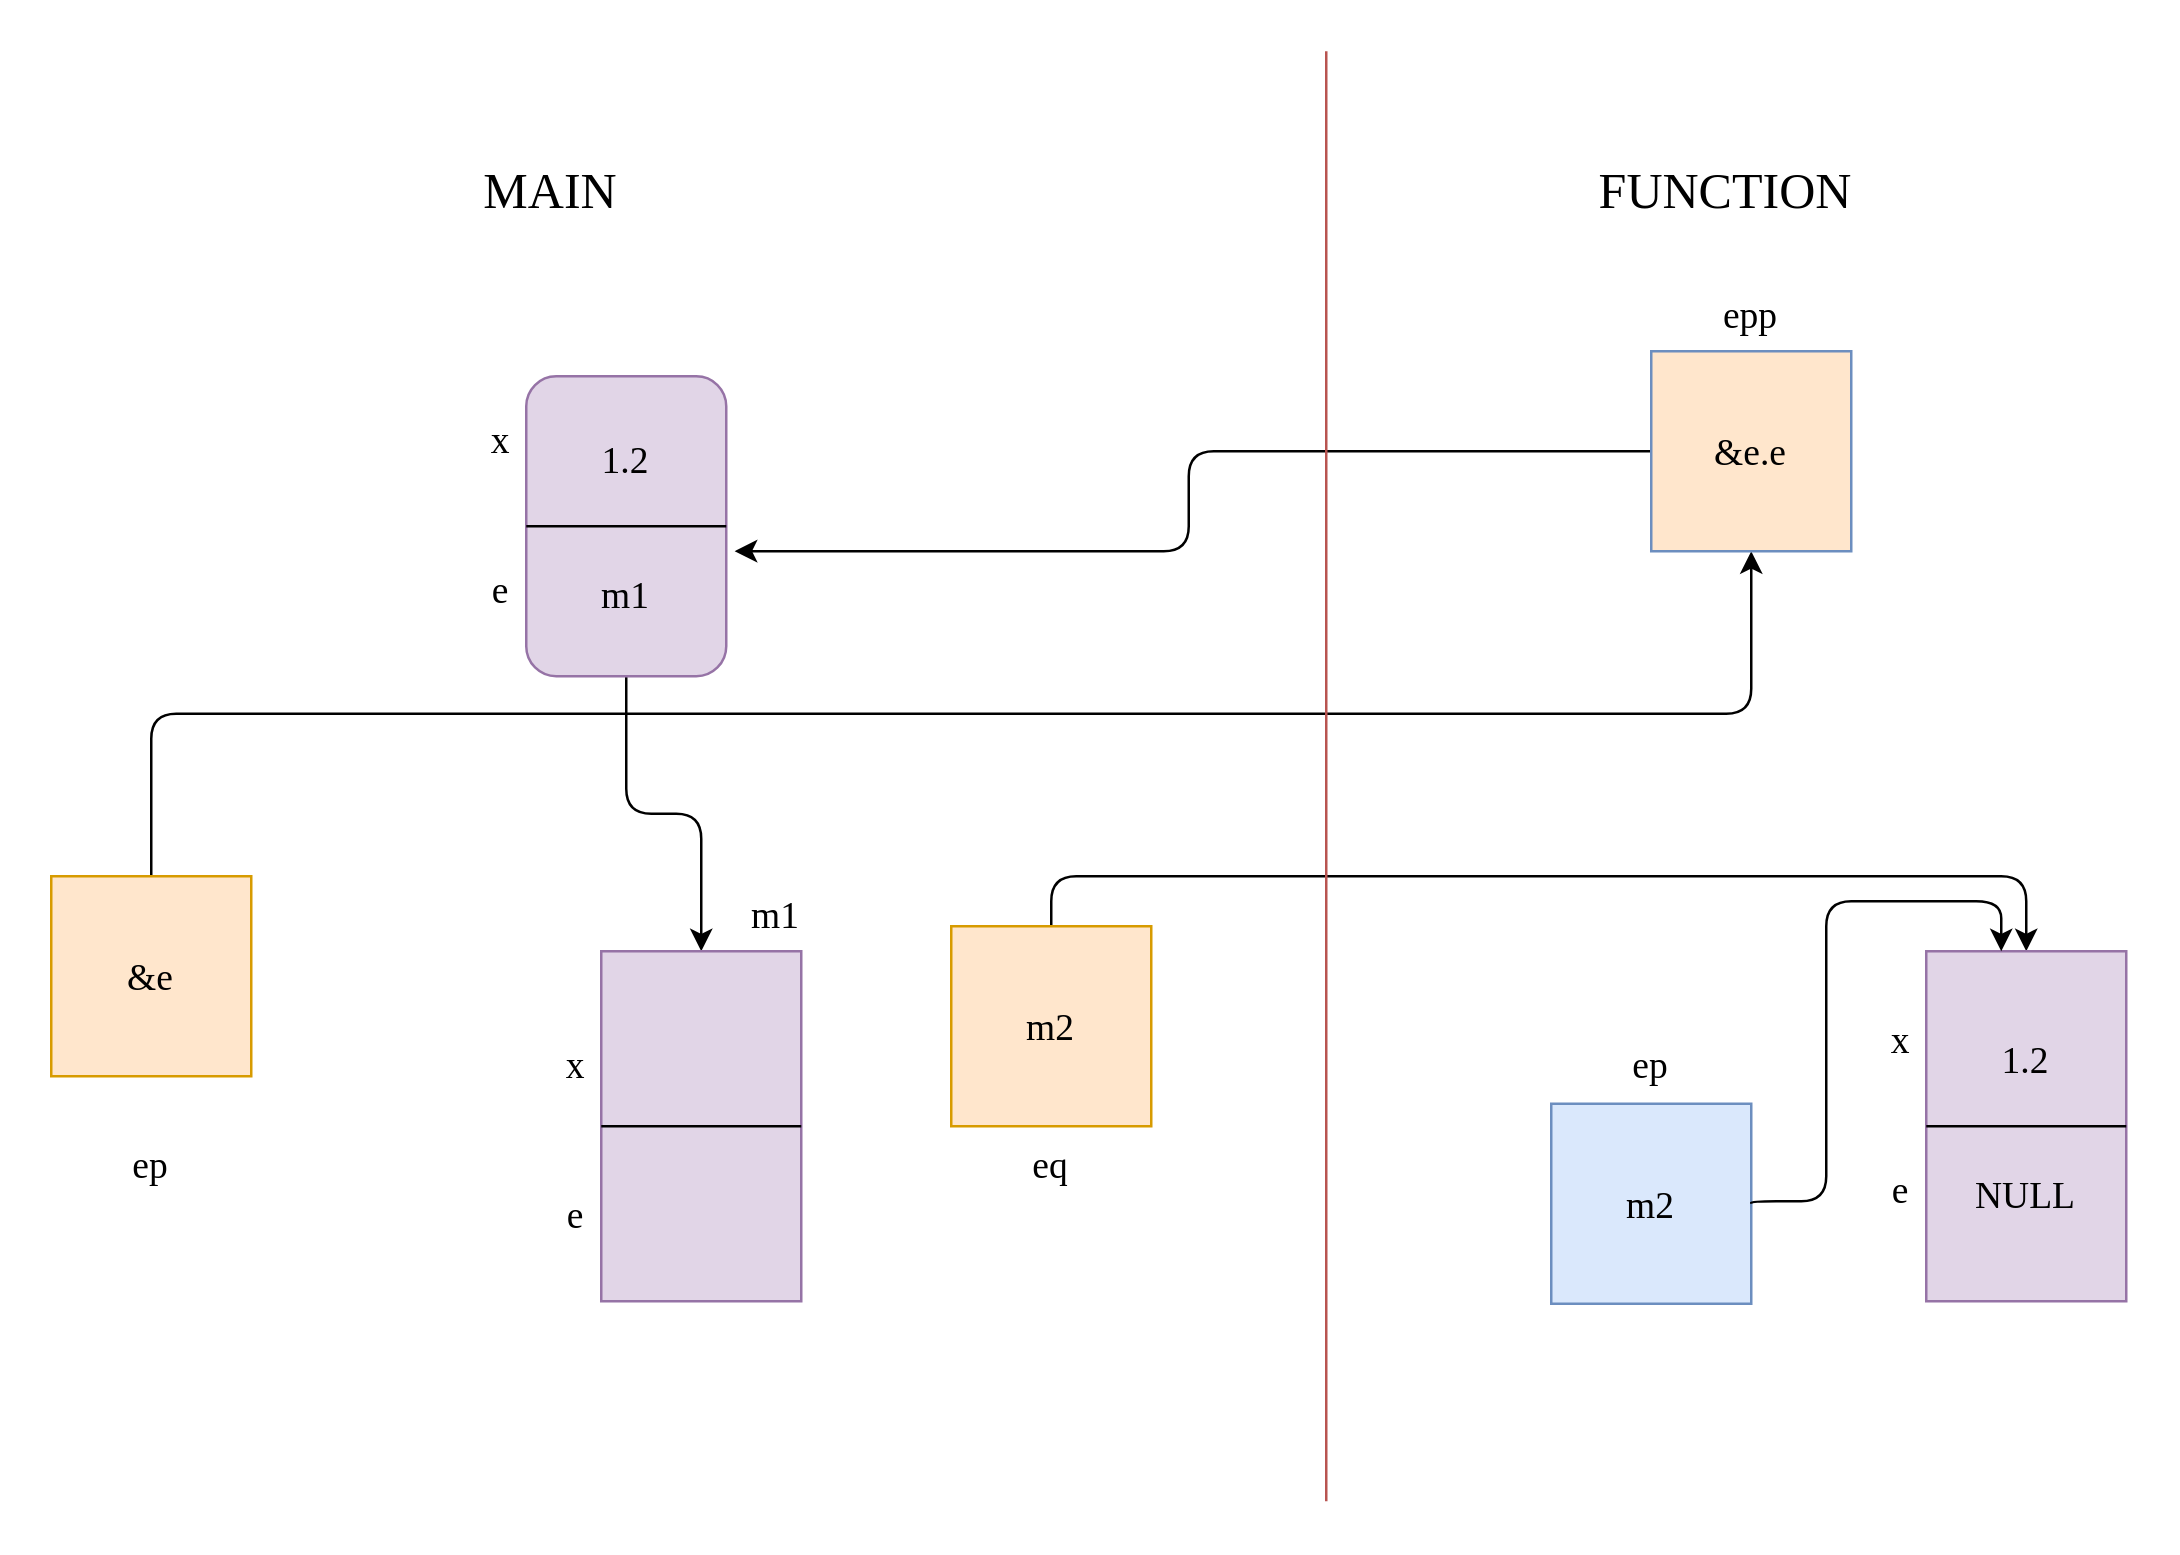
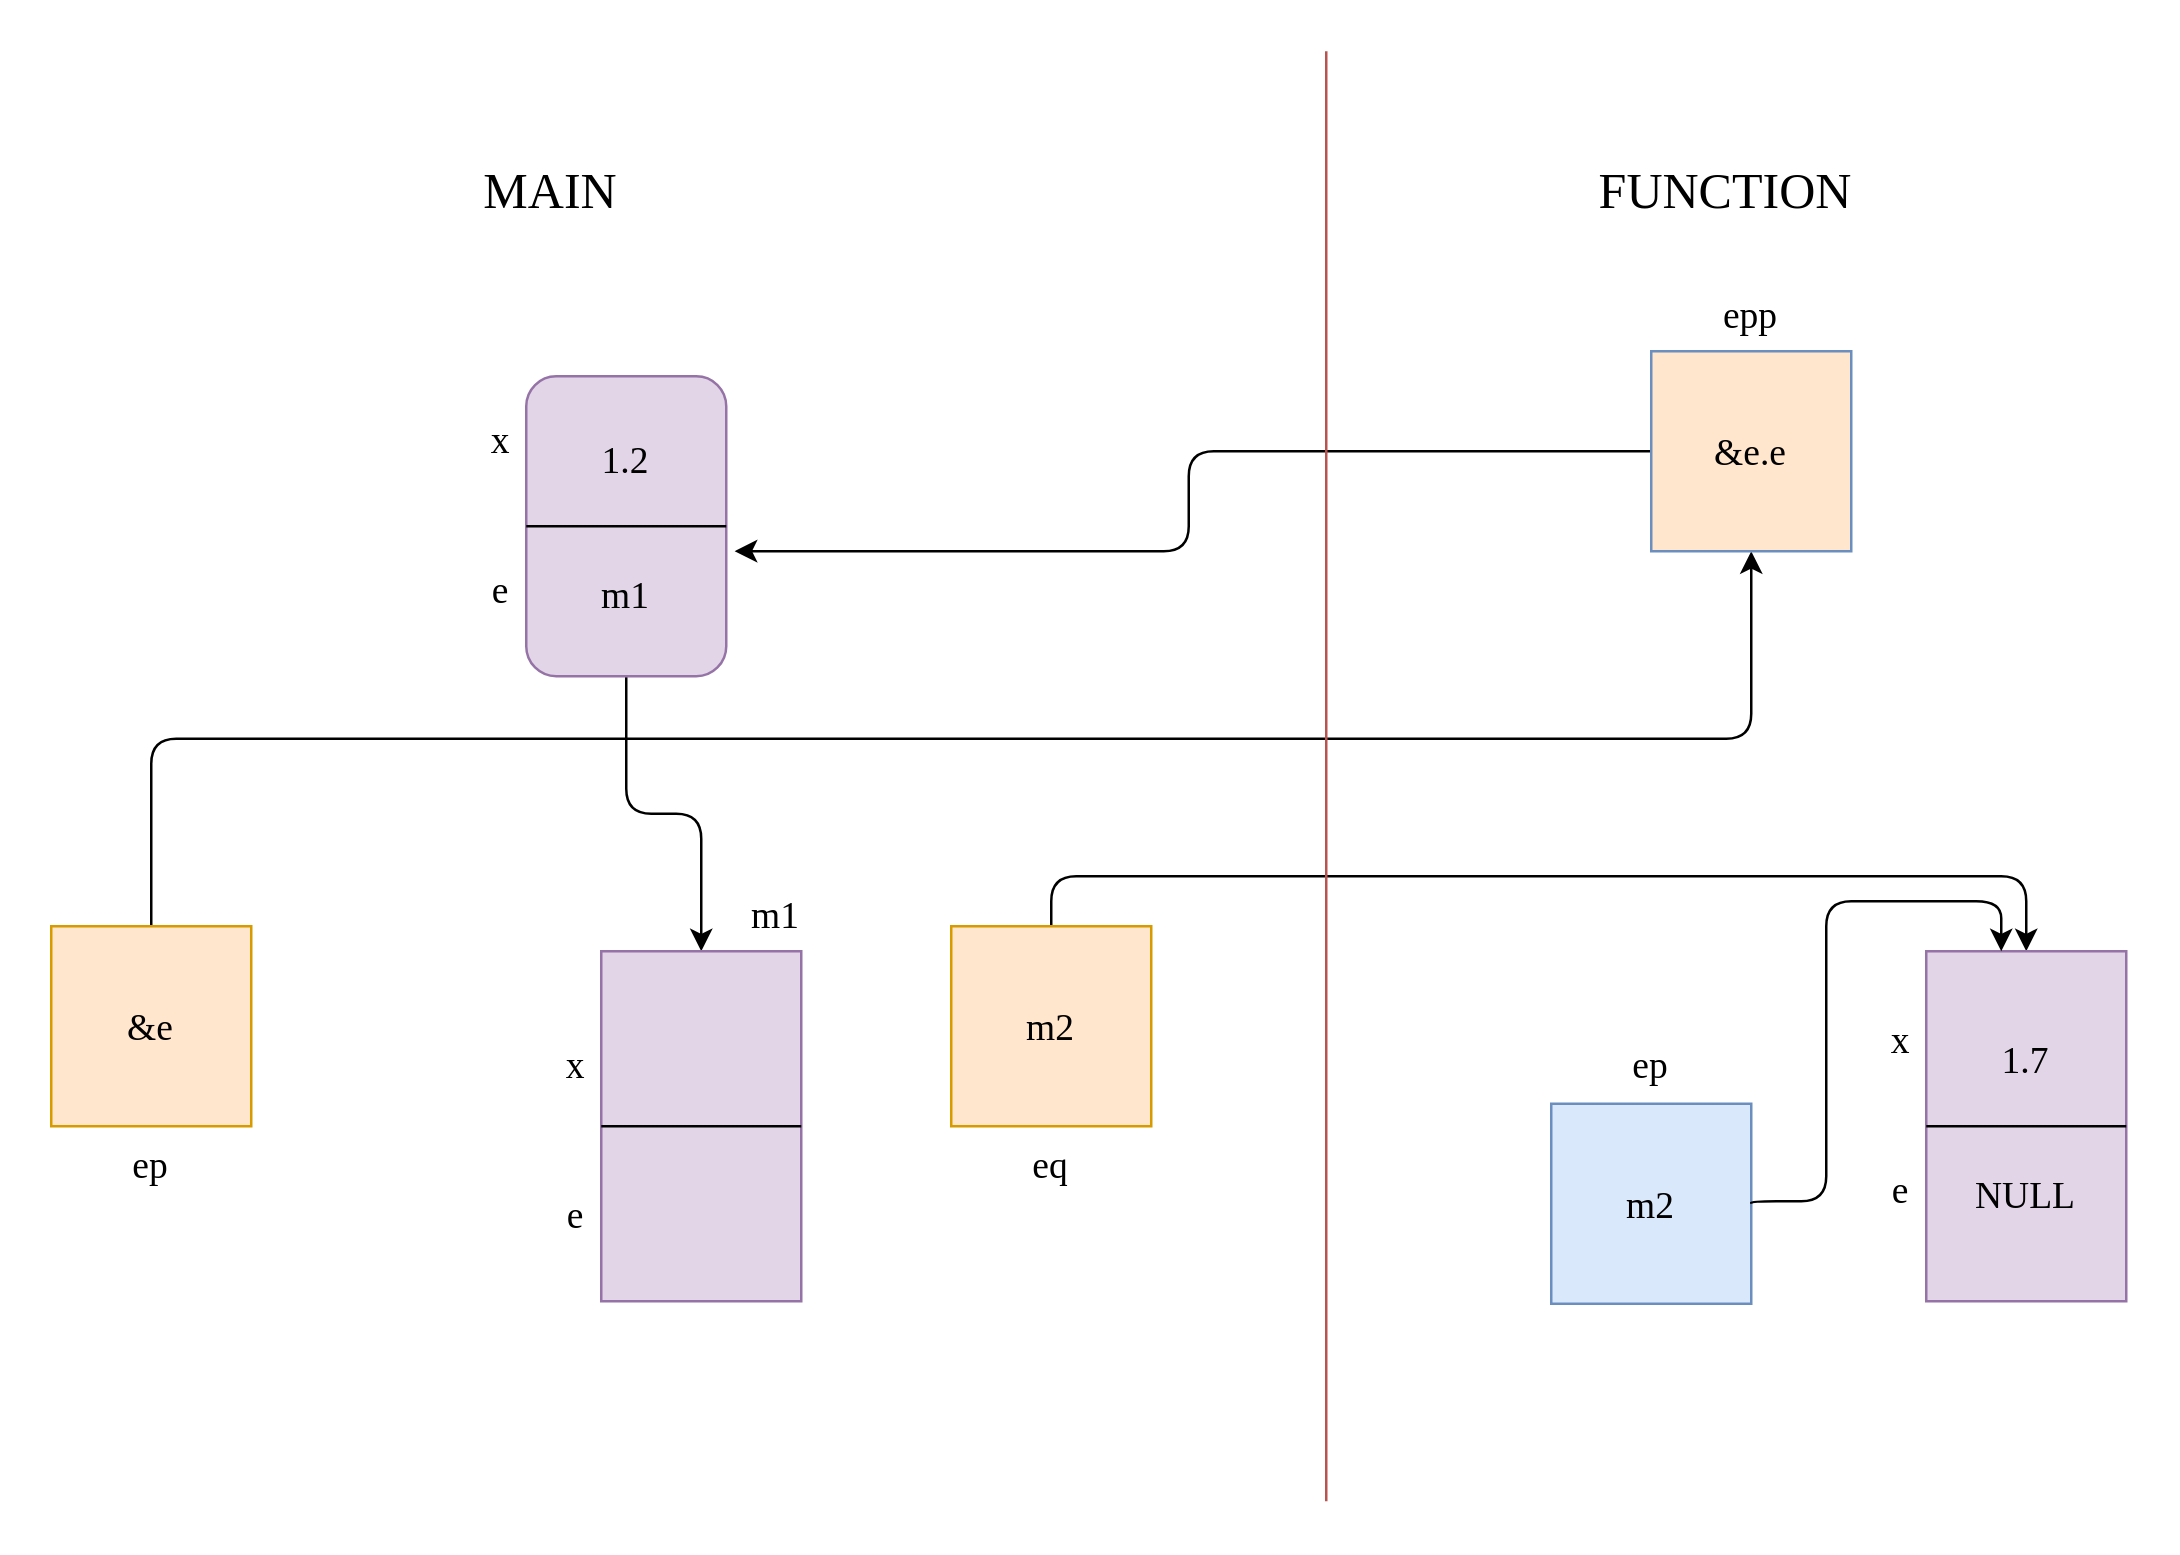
  <mxCell id="0" />
  <mxCell id="1" parent="0" />
  <mxCell id="2" style="edgeStyle=orthogonalEdgeStyle;rounded=1;orthogonalLoop=1;jettySize=auto;html=1;exitX=0.5;exitY=1;exitDx=0;exitDy=0;entryX=0.5;entryY=0;entryDx=0;entryDy=0;fontFamily=Times New Roman;fontSize=15;" edge="1" parent="1" source="3" target="7"><mxGeometry relative="1" as="geometry"><Array as="points"><mxPoint x="250" y="325" /><mxPoint x="280" y="325" /></Array></mxGeometry></mxCell>
  <mxCell id="3" value="&lt;font style=&quot;font-size: 15px&quot; face=&quot;Times New Roman&quot;&gt;1.2&lt;br&gt;&lt;br&gt;&lt;br&gt;m1&lt;/font&gt;" style="rounded=1;whiteSpace=wrap;html=1;fillColor=#e1d5e7;strokeColor=#9673a6;" vertex="1" parent="1"><mxGeometry x="210" y="150" width="80" height="120" as="geometry" /></mxCell>
  <mxCell id="4" value="" style="endArrow=none;html=1;rounded=0;entryX=1;entryY=0.5;entryDx=0;entryDy=0;exitX=0;exitY=0.5;exitDx=0;exitDy=0;" edge="1" parent="1" source="3" target="3"><mxGeometry width="50" height="50" relative="1" as="geometry"><mxPoint x="240" y="240" as="sourcePoint" /><mxPoint x="290" y="190" as="targetPoint" /></mxGeometry></mxCell>
  <mxCell id="5" style="edgeStyle=orthogonalEdgeStyle;orthogonalLoop=1;jettySize=auto;html=1;exitX=0.5;exitY=0;exitDx=0;exitDy=0;fontFamily=Times New Roman;fontSize=15;rounded=1;" edge="1" parent="1" source="6" target="19"><mxGeometry relative="1" as="geometry" /></mxCell>
- <mxCell id="6" value="&amp;amp;e" style="whiteSpace=wrap;html=1;aspect=fixed;fontFamily=Times New Roman;fontSize=15;fillColor=#ffe6cc;strokeColor=#d79b00;" vertex="1" parent="1"><mxGeometry x="20" y="350" width="80" height="80" as="geometry" /></mxCell>
+ <mxCell id="6" value="&amp;amp;e" style="whiteSpace=wrap;html=1;aspect=fixed;fontFamily=Times New Roman;fontSize=15;fillColor=#ffe6cc;strokeColor=#d79b00;" vertex="1" parent="1"><mxGeometry x="20" y="370" width="80" height="80" as="geometry" /></mxCell>
  <mxCell id="7" value="" style="rounded=0;whiteSpace=wrap;html=1;fontFamily=Times New Roman;fontSize=15;fillColor=#e1d5e7;strokeColor=#9673a6;" vertex="1" parent="1"><mxGeometry x="240" y="380" width="80" height="140" as="geometry" /></mxCell>
  <mxCell id="8" value="" style="endArrow=none;html=1;rounded=0;fontFamily=Times New Roman;fontSize=15;entryX=1;entryY=0.5;entryDx=0;entryDy=0;exitX=0;exitY=0.5;exitDx=0;exitDy=0;" edge="1" parent="1" source="7" target="7"><mxGeometry width="50" height="50" relative="1" as="geometry"><mxPoint x="250" y="460" as="sourcePoint" /><mxPoint x="300" y="410" as="targetPoint" /></mxGeometry></mxCell>
  <mxCell id="9" value="ep" style="text;html=1;strokeColor=none;fillColor=none;align=center;verticalAlign=middle;whiteSpace=wrap;rounded=0;fontFamily=Times New Roman;fontSize=15;" vertex="1" parent="1"><mxGeometry x="30" y="450" width="60" height="30" as="geometry" /></mxCell>
  <mxCell id="10" value="m1" style="text;html=1;strokeColor=none;fillColor=none;align=center;verticalAlign=middle;whiteSpace=wrap;rounded=0;fontFamily=Times New Roman;fontSize=15;" vertex="1" parent="1"><mxGeometry x="280" y="350" width="60" height="30" as="geometry" /></mxCell>
  <mxCell id="11" value="x" style="text;html=1;strokeColor=none;fillColor=none;align=center;verticalAlign=middle;whiteSpace=wrap;rounded=0;fontFamily=Times New Roman;fontSize=15;" vertex="1" parent="1"><mxGeometry x="170" y="160" width="60" height="30" as="geometry" /></mxCell>
  <mxCell id="12" value="e" style="text;html=1;strokeColor=none;fillColor=none;align=center;verticalAlign=middle;whiteSpace=wrap;rounded=0;fontFamily=Times New Roman;fontSize=15;" vertex="1" parent="1"><mxGeometry x="170" y="220" width="60" height="30" as="geometry" /></mxCell>
  <mxCell id="13" value="x" style="text;html=1;strokeColor=none;fillColor=none;align=center;verticalAlign=middle;whiteSpace=wrap;rounded=0;fontFamily=Times New Roman;fontSize=15;" vertex="1" parent="1"><mxGeometry x="200" y="410" width="60" height="30" as="geometry" /></mxCell>
  <mxCell id="14" value="e" style="text;html=1;strokeColor=none;fillColor=none;align=center;verticalAlign=middle;whiteSpace=wrap;rounded=0;fontFamily=Times New Roman;fontSize=15;" vertex="1" parent="1"><mxGeometry x="200" y="470" width="60" height="30" as="geometry" /></mxCell>
  <mxCell id="15" style="edgeStyle=orthogonalEdgeStyle;rounded=1;orthogonalLoop=1;jettySize=auto;html=1;exitX=0.5;exitY=0;exitDx=0;exitDy=0;entryX=0.5;entryY=0;entryDx=0;entryDy=0;fontFamily=Times New Roman;fontSize=15;" edge="1" parent="1" source="16" target="21"><mxGeometry relative="1" as="geometry" /></mxCell>
  <mxCell id="16" value="m2" style="whiteSpace=wrap;html=1;aspect=fixed;fontFamily=Times New Roman;fontSize=15;fillColor=#ffe6cc;strokeColor=#d79b00;" vertex="1" parent="1"><mxGeometry x="380" y="370" width="80" height="80" as="geometry" /></mxCell>
  <mxCell id="17" value="eq" style="text;html=1;strokeColor=none;fillColor=none;align=center;verticalAlign=middle;whiteSpace=wrap;rounded=0;fontFamily=Times New Roman;fontSize=15;" vertex="1" parent="1"><mxGeometry x="390" y="450" width="60" height="30" as="geometry" /></mxCell>
  <mxCell id="18" style="edgeStyle=orthogonalEdgeStyle;rounded=1;orthogonalLoop=1;jettySize=auto;html=1;exitX=0;exitY=0.5;exitDx=0;exitDy=0;entryX=1.042;entryY=0.583;entryDx=0;entryDy=0;entryPerimeter=0;fontFamily=Times New Roman;fontSize=15;" edge="1" parent="1" source="19" target="3"><mxGeometry relative="1" as="geometry" /></mxCell>
  <mxCell id="19" value="&amp;amp;e.e" style="whiteSpace=wrap;html=1;aspect=fixed;fontFamily=Times New Roman;fontSize=15;fillColor=#ffe6cc;strokeColor=#6c8ebf;" vertex="1" parent="1"><mxGeometry x="660" y="140" width="80" height="80" as="geometry" /></mxCell>
  <mxCell id="20" value="epp" style="text;html=1;strokeColor=none;fillColor=none;align=center;verticalAlign=middle;whiteSpace=wrap;rounded=0;fontFamily=Times New Roman;fontSize=15;" vertex="1" parent="1"><mxGeometry x="670" y="110" width="60" height="30" as="geometry" /></mxCell>
- <mxCell id="21" value="1.2&lt;br&gt;&lt;br&gt;&lt;br&gt;NULL" style="rounded=0;whiteSpace=wrap;html=1;fontFamily=Times New Roman;fontSize=15;fillColor=#e1d5e7;strokeColor=#9673a6;" vertex="1" parent="1"><mxGeometry y="380" width="80" height="140" as="geometry" x="770" /></mxCell>
+ <mxCell id="21" value="1.7&lt;br&gt;&lt;br&gt;&lt;br&gt;NULL" style="rounded=0;whiteSpace=wrap;html=1;fontFamily=Times New Roman;fontSize=15;fillColor=#e1d5e7;strokeColor=#9673a6;" vertex="1" parent="1"><mxGeometry y="380" width="80" height="140" as="geometry" x="770" /></mxCell>
  <mxCell id="22" value="" style="endArrow=none;html=1;rounded=0;fontFamily=Times New Roman;fontSize=15;entryX=1;entryY=0.5;entryDx=0;entryDy=0;exitX=0;exitY=0.5;exitDx=0;exitDy=0;" edge="1" source="21" target="21" parent="1"><mxGeometry width="50" height="50" relative="1" as="geometry"><mxPoint x="780" y="460" as="sourcePoint" /><mxPoint x="830" y="410" as="targetPoint" /></mxGeometry></mxCell>
  <mxCell id="23" value="m2" style="whiteSpace=wrap;html=1;aspect=fixed;fontFamily=Times New Roman;fontSize=15;fillColor=#dae8fc;strokeColor=#6c8ebf;" vertex="1" parent="1"><mxGeometry x="620" y="441" width="80" height="80" as="geometry" /></mxCell>
  <mxCell id="24" style="edgeStyle=orthogonalEdgeStyle;rounded=1;orthogonalLoop=1;jettySize=auto;html=1;exitX=1;exitY=0.5;exitDx=0;exitDy=0;fontFamily=Times New Roman;fontSize=15;" edge="1" parent="1" source="23"><mxGeometry relative="1" as="geometry"><mxPoint x="800" y="380" as="targetPoint" /><Array as="points"><mxPoint x="700" y="480" /><mxPoint x="730" y="480" /><mxPoint x="730" y="360" /><mxPoint x="800" y="360" /></Array></mxGeometry></mxCell>
  <mxCell id="25" value="ep" style="text;html=1;strokeColor=none;fillColor=none;align=center;verticalAlign=middle;whiteSpace=wrap;rounded=0;fontFamily=Times New Roman;fontSize=15;" vertex="1" parent="1"><mxGeometry x="630" y="410" width="60" height="30" as="geometry" /></mxCell>
  <mxCell id="26" value="&lt;font style=&quot;font-size: 20px&quot;&gt;MAIN&lt;/font&gt;" style="text;html=1;strokeColor=none;fillColor=none;align=center;verticalAlign=middle;whiteSpace=wrap;rounded=0;fontFamily=Times New Roman;fontSize=15;" vertex="1" parent="1"><mxGeometry x="190" y="60" width="60" height="30" as="geometry" /></mxCell>
  <mxCell id="27" value="&lt;font style=&quot;font-size: 20px&quot;&gt;FUNCTION&lt;/font&gt;" style="text;html=1;strokeColor=none;fillColor=none;align=center;verticalAlign=middle;whiteSpace=wrap;rounded=0;fontFamily=Times New Roman;fontSize=15;" vertex="1" parent="1"><mxGeometry x="660" y="60" width="60" height="30" as="geometry" /></mxCell>
  <mxCell id="28" value="" style="endArrow=none;html=1;rounded=1;fontFamily=Times New Roman;fontSize=20;fillColor=#f8cecc;strokeColor=#b85450;" edge="1" parent="1"><mxGeometry width="50" height="50" relative="1" as="geometry"><mxPoint x="530" y="600" as="sourcePoint" /><mxPoint x="530" y="20" as="targetPoint" /></mxGeometry></mxCell>
  <mxCell id="29" value="x" style="text;html=1;strokeColor=none;fillColor=none;align=center;verticalAlign=middle;whiteSpace=wrap;rounded=0;fontFamily=Times New Roman;fontSize=15;" vertex="1" parent="1"><mxGeometry x="730" y="400" width="60" height="30" as="geometry" /></mxCell>
  <mxCell id="30" value="e" style="text;html=1;strokeColor=none;fillColor=none;align=center;verticalAlign=middle;whiteSpace=wrap;rounded=0;fontFamily=Times New Roman;fontSize=15;" vertex="1" parent="1"><mxGeometry x="730" y="460" width="60" height="30" as="geometry" /></mxCell>
